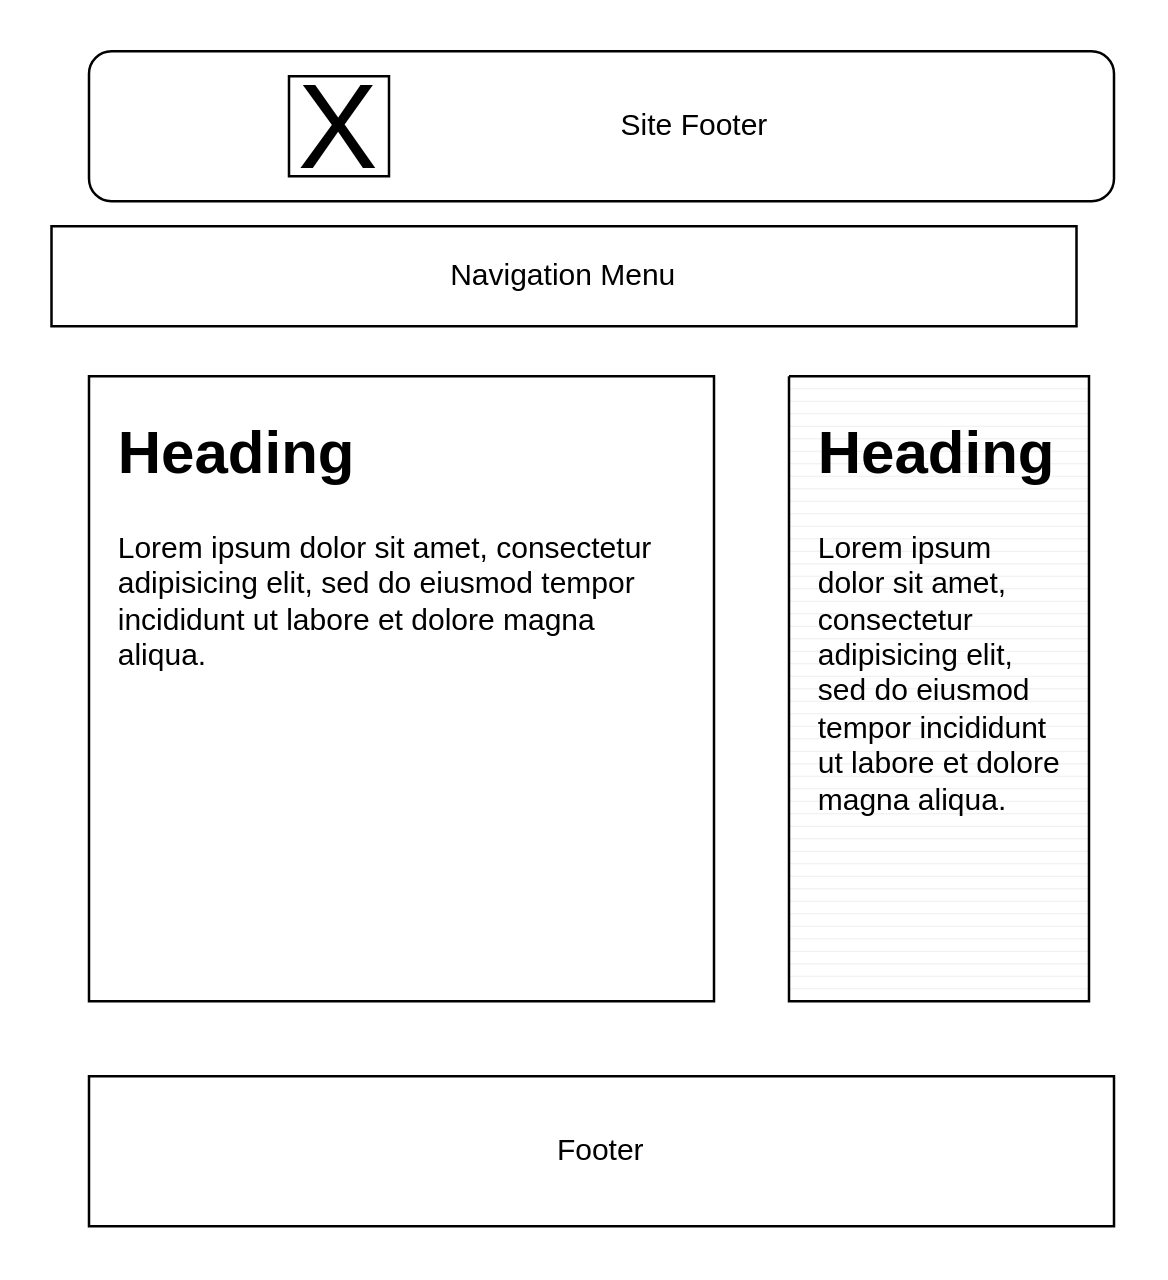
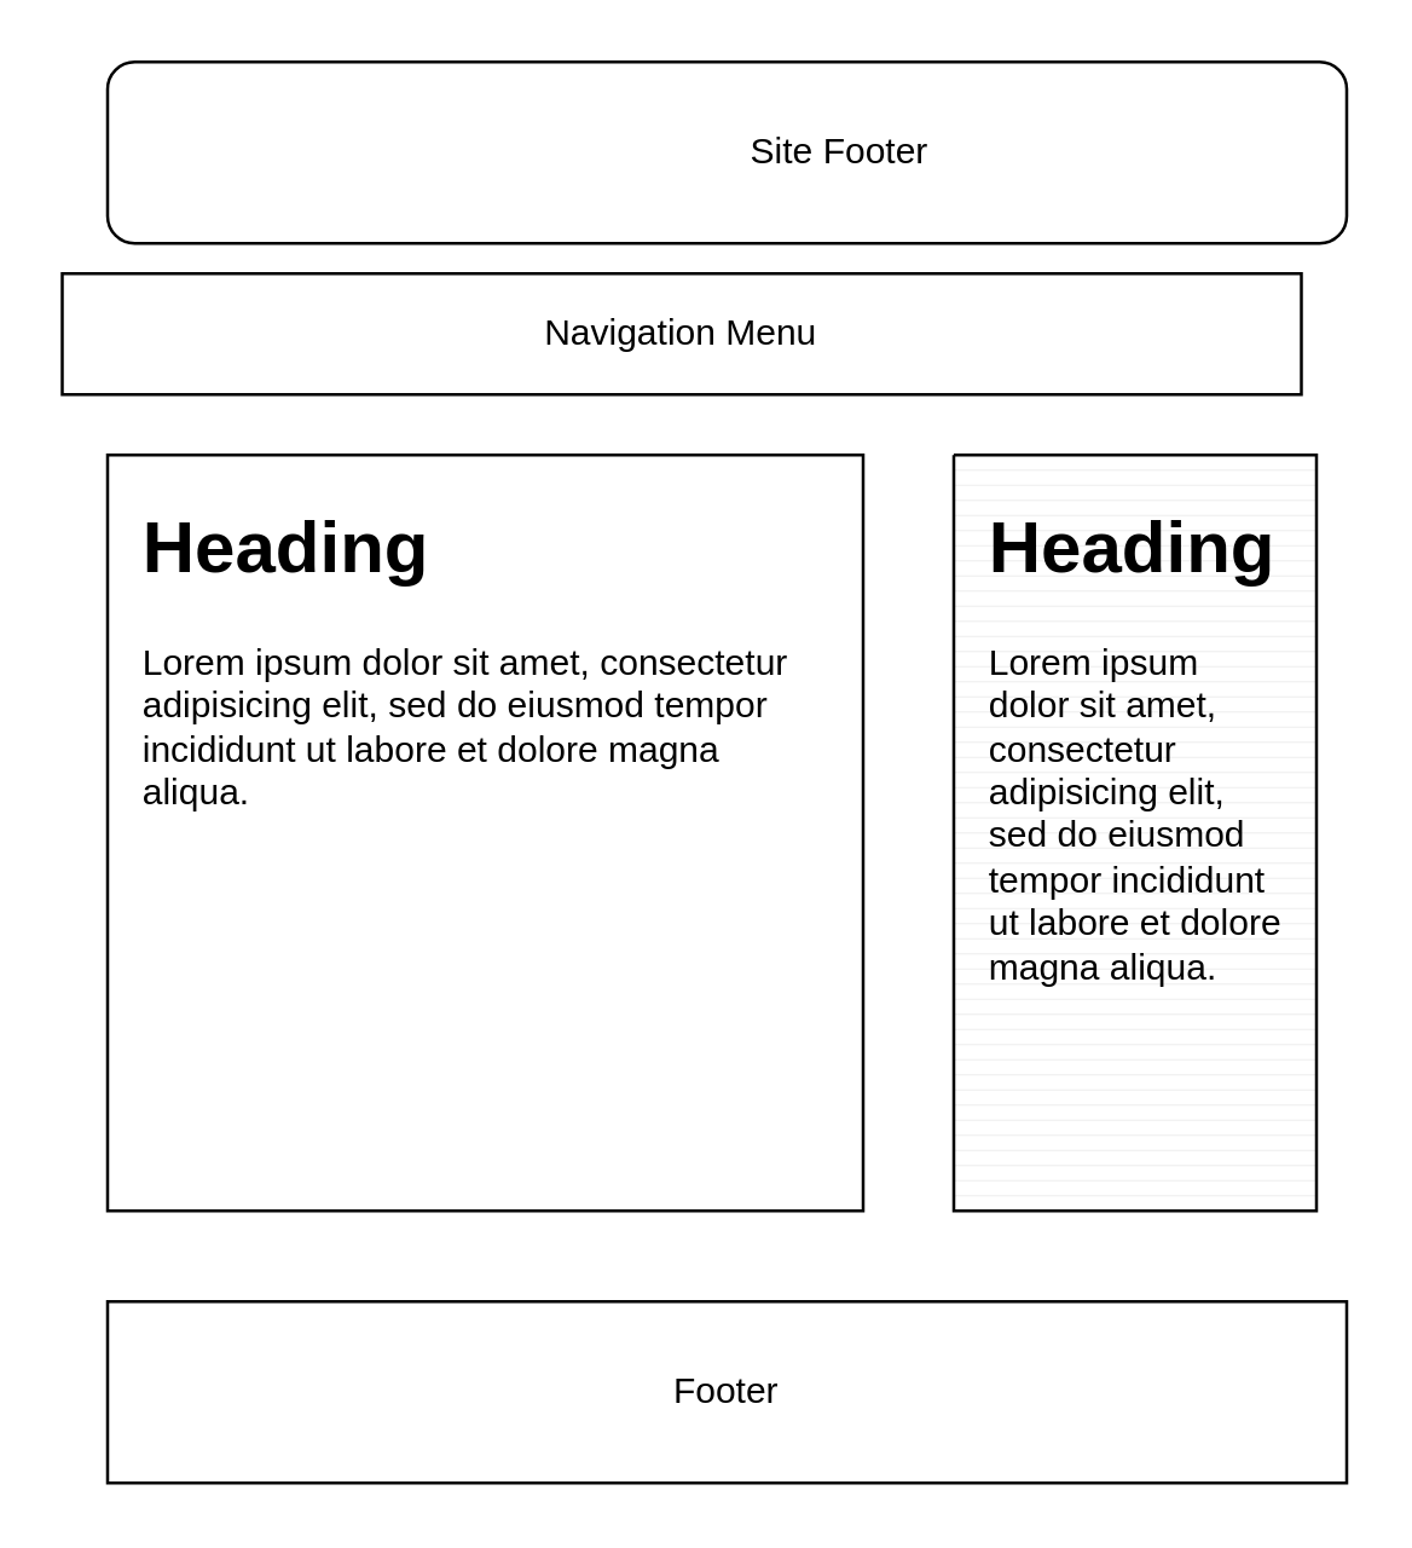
  <mxCell id="0" />
  <mxCell id="1" parent="0" />
  <mxCell id="2" value="" style="rounded=1;whiteSpace=wrap;html=1;" vertex="1" parent="1"><mxGeometry x="35" y="20" width="410" height="60" as="geometry" /></mxCell>
  <mxCell id="3" value="Site Footer" style="text;html=1;align=center;verticalAlign=middle;whiteSpace=wrap;rounded=0;" vertex="1" parent="1"><mxGeometry x="185" y="35" width="185" height="30" as="geometry" /></mxCell>
- <mxCell id="4" value="&lt;font style=&quot;font-size: 48px;&quot;&gt;X&lt;/font&gt;" style="whiteSpace=wrap;html=1;aspect=fixed;" vertex="1" parent="1"><mxGeometry x="115" y="30" width="40" height="40" as="geometry" /></mxCell>
  <mxCell id="5" value="Navigation Menu" style="rounded=0;whiteSpace=wrap;html=1;" vertex="1" parent="1"><mxGeometry x="20" y="90" width="410" height="40" as="geometry" /></mxCell>
  <mxCell id="6" value="" style="whiteSpace=wrap;html=1;aspect=fixed;" vertex="1" parent="1"><mxGeometry x="35" y="150" width="250" height="250" as="geometry" /></mxCell>
  <mxCell id="7" value="&lt;h1 style=&quot;margin-top: 0px;&quot;&gt;Heading&lt;/h1&gt;&lt;p&gt;Lorem ipsum dolor sit amet, consectetur adipisicing elit, sed do eiusmod tempor incididunt ut labore et dolore magna aliqua.&lt;/p&gt;" style="text;html=1;whiteSpace=wrap;overflow=hidden;rounded=0;" vertex="1" parent="1"><mxGeometry x="45" y="160" width="220" height="250" as="geometry" /></mxCell>
  <mxCell id="8" value="" style="verticalLabelPosition=bottom;verticalAlign=top;html=1;shape=mxgraph.basic.patternFillRect;fillStyle=hor;step=5;fillStrokeWidth=0.2;fillStrokeColor=#dddddd;" vertex="1" parent="1"><mxGeometry x="315" y="150" width="120" height="250" as="geometry" /></mxCell>
  <mxCell id="9" value="&lt;h1 style=&quot;margin-top: 0px;&quot;&gt;Heading&lt;/h1&gt;&lt;p&gt;Lorem ipsum dolor sit amet, consectetur adipisicing elit, sed do eiusmod tempor incididunt ut labore et dolore magna aliqua.&lt;/p&gt;" style="text;html=1;whiteSpace=wrap;overflow=hidden;rounded=0;" vertex="1" parent="1"><mxGeometry x="325" y="160" width="100" height="250" as="geometry" /></mxCell>
  <mxCell id="10" value="Footer" style="rounded=0;whiteSpace=wrap;html=1;" vertex="1" parent="1"><mxGeometry x="35" y="430" width="410" height="60" as="geometry" /></mxCell>
